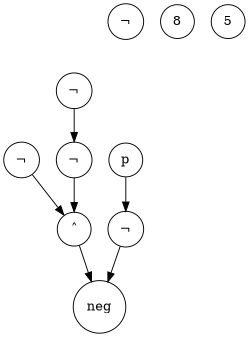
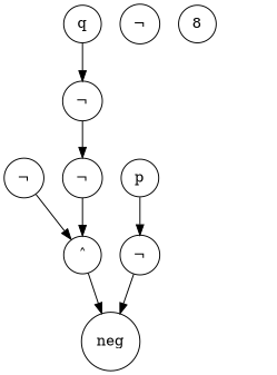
  digraph {
    node [shape=circle]
    n1 [label="¬"]
    neg
    n3 [label="¬"]
    n4 [label="˄"]
    n5 [label="¬"]
    n6 [label="¬"]
    n7 [label="¬"]
    n8 [label=p]
+   n9 [label=q]
    n10 [label=8]
-   5
    n1 -> neg
    n3 -> n4
    n4 -> neg
    n5 -> n6
    n6 -> n4
    n8 -> n1
+   n9 -> n5
  }
